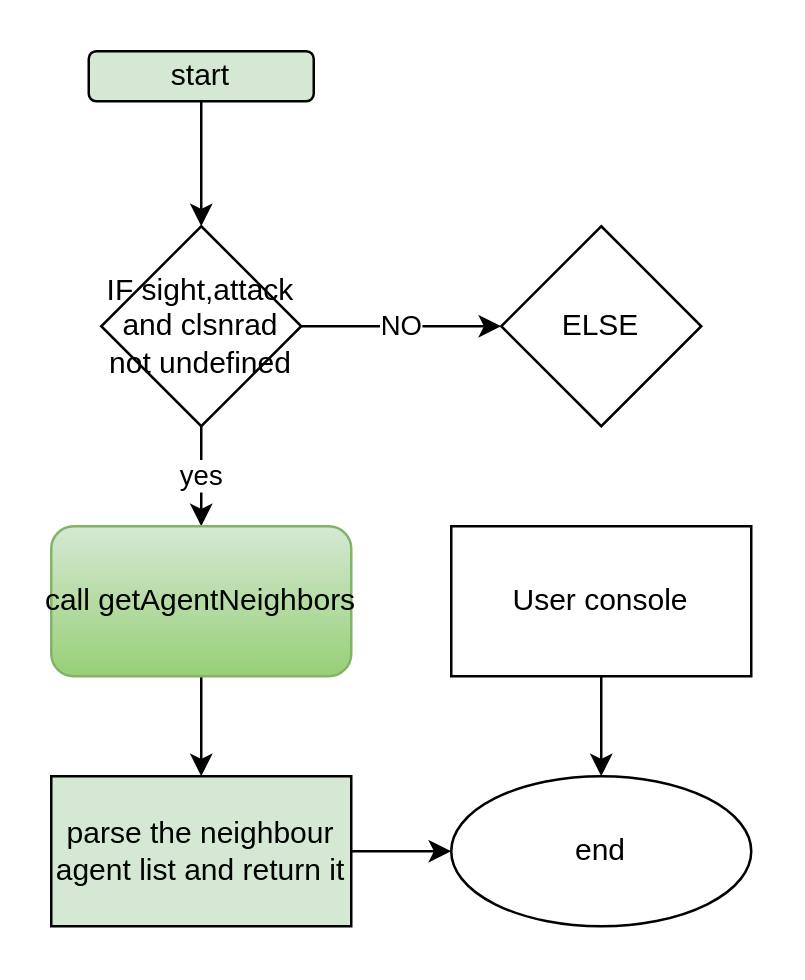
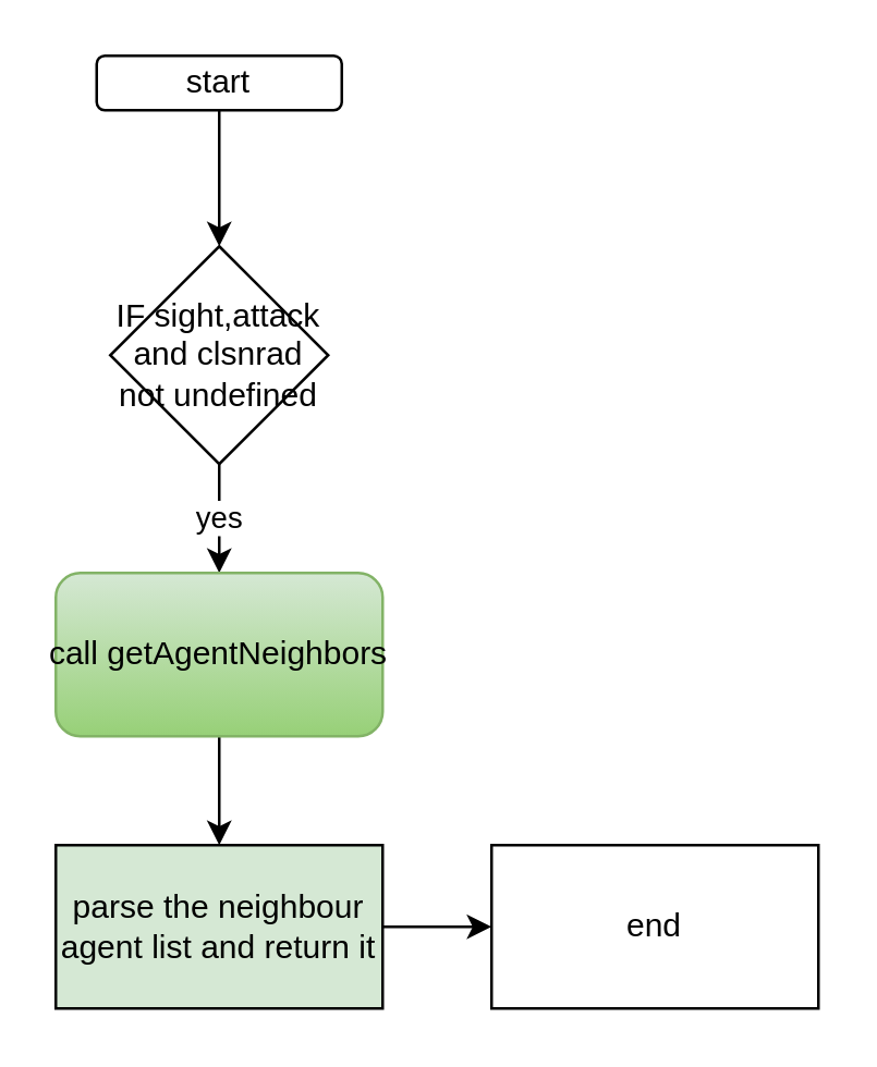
  <mxCell id="0" />
  <mxCell id="1" parent="0" />
  <mxCell id="2" value="" style="edgeStyle=orthogonalEdgeStyle;rounded=0;orthogonalLoop=1;jettySize=auto;html=1;" edge="1" parent="1" source="3" target="6"><mxGeometry relative="1" as="geometry" /></mxCell>
- <mxCell id="3" value="start" style="rounded=1;whiteSpace=wrap;html=1;fillColor=#d5e8d4;" vertex="1" parent="1"><mxGeometry x="35" y="20" width="90" height="20" as="geometry" /></mxCell>
+ <mxCell id="3" value="start" style="rounded=1;whiteSpace=wrap;html=1;" vertex="1" parent="1"><mxGeometry x="35" y="20" width="90" height="20" as="geometry" /></mxCell>
  <mxCell id="4" value="yes" style="edgeStyle=orthogonalEdgeStyle;rounded=0;orthogonalLoop=1;jettySize=auto;html=1;" edge="1" parent="1" source="6" target="8"><mxGeometry relative="1" as="geometry" /></mxCell>
- <mxCell id="5" value="NO" style="edgeStyle=orthogonalEdgeStyle;rounded=0;orthogonalLoop=1;jettySize=auto;html=1;" edge="1" parent="1" source="6" target="11"><mxGeometry relative="1" as="geometry"><Array as="points"><mxPoint x="165" y="130" /><mxPoint x="165" y="130" /></Array></mxGeometry></mxCell>
  <mxCell id="6" value="IF sight,attack and clsnrad not undefined" style="rhombus;whiteSpace=wrap;html=1;" vertex="1" parent="1"><mxGeometry x="40" y="90" width="80" height="80" as="geometry" /></mxCell>
  <mxCell id="7" value="" style="edgeStyle=orthogonalEdgeStyle;rounded=0;orthogonalLoop=1;jettySize=auto;html=1;" edge="1" parent="1" source="8" target="10"><mxGeometry relative="1" as="geometry" /></mxCell>
  <mxCell id="8" value="call&amp;nbsp;getAgentNeighbors" style="rounded=1;whiteSpace=wrap;html=1;fillColor=#d5e8d4;gradientColor=#97d077;strokeColor=#82b366;" vertex="1" parent="1"><mxGeometry x="20" y="210" width="120" height="60" as="geometry" /></mxCell>
  <mxCell id="9" value="" style="edgeStyle=orthogonalEdgeStyle;rounded=0;orthogonalLoop=1;jettySize=auto;html=1;" edge="1" parent="1" source="10" target="14"><mxGeometry relative="1" as="geometry" /></mxCell>
  <mxCell id="10" value="parse the neighbour agent list and return it" style="rounded=0;whiteSpace=wrap;html=1;fillColor=#d5e8d4;" vertex="1" parent="1"><mxGeometry x="20" y="310" width="120" height="60" as="geometry" /></mxCell>
- <mxCell id="11" value="ELSE" style="rhombus;whiteSpace=wrap;html=1;" vertex="1" parent="1"><mxGeometry x="200" y="90" width="80" height="80" as="geometry" /></mxCell>
- <mxCell id="12" value="" style="edgeStyle=orthogonalEdgeStyle;rounded=0;orthogonalLoop=1;jettySize=auto;html=1;" edge="1" parent="1" source="13" target="14"><mxGeometry relative="1" as="geometry" /></mxCell>
- <mxCell id="13" value="User console" style="whiteSpace=wrap;html=1;" vertex="1" parent="1"><mxGeometry x="180" y="210" width="120" height="60" as="geometry" /></mxCell>
- <mxCell id="14" value="end" style="ellipse;whiteSpace=wrap;html=1;rounded=0;" vertex="1" parent="1"><mxGeometry x="180" y="310" width="120" height="60" as="geometry" /></mxCell>
+ <mxCell id="14" value="end" style="whiteSpace=wrap;html=1;rounded=0;" vertex="1" parent="1"><mxGeometry x="180" y="310" width="120" height="60" as="geometry" /></mxCell>
